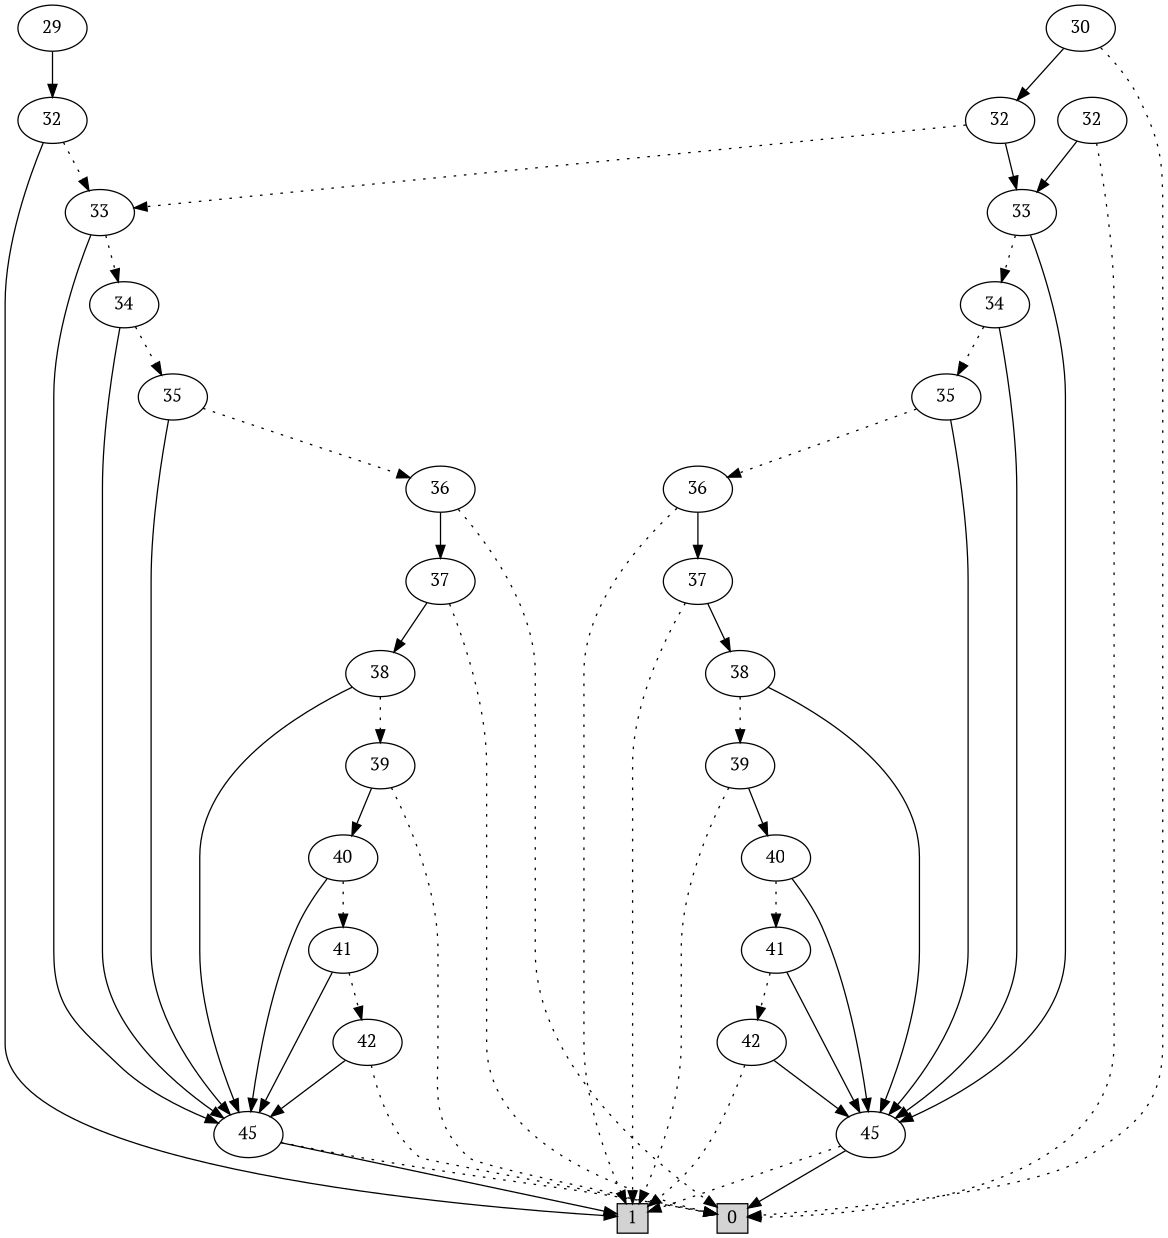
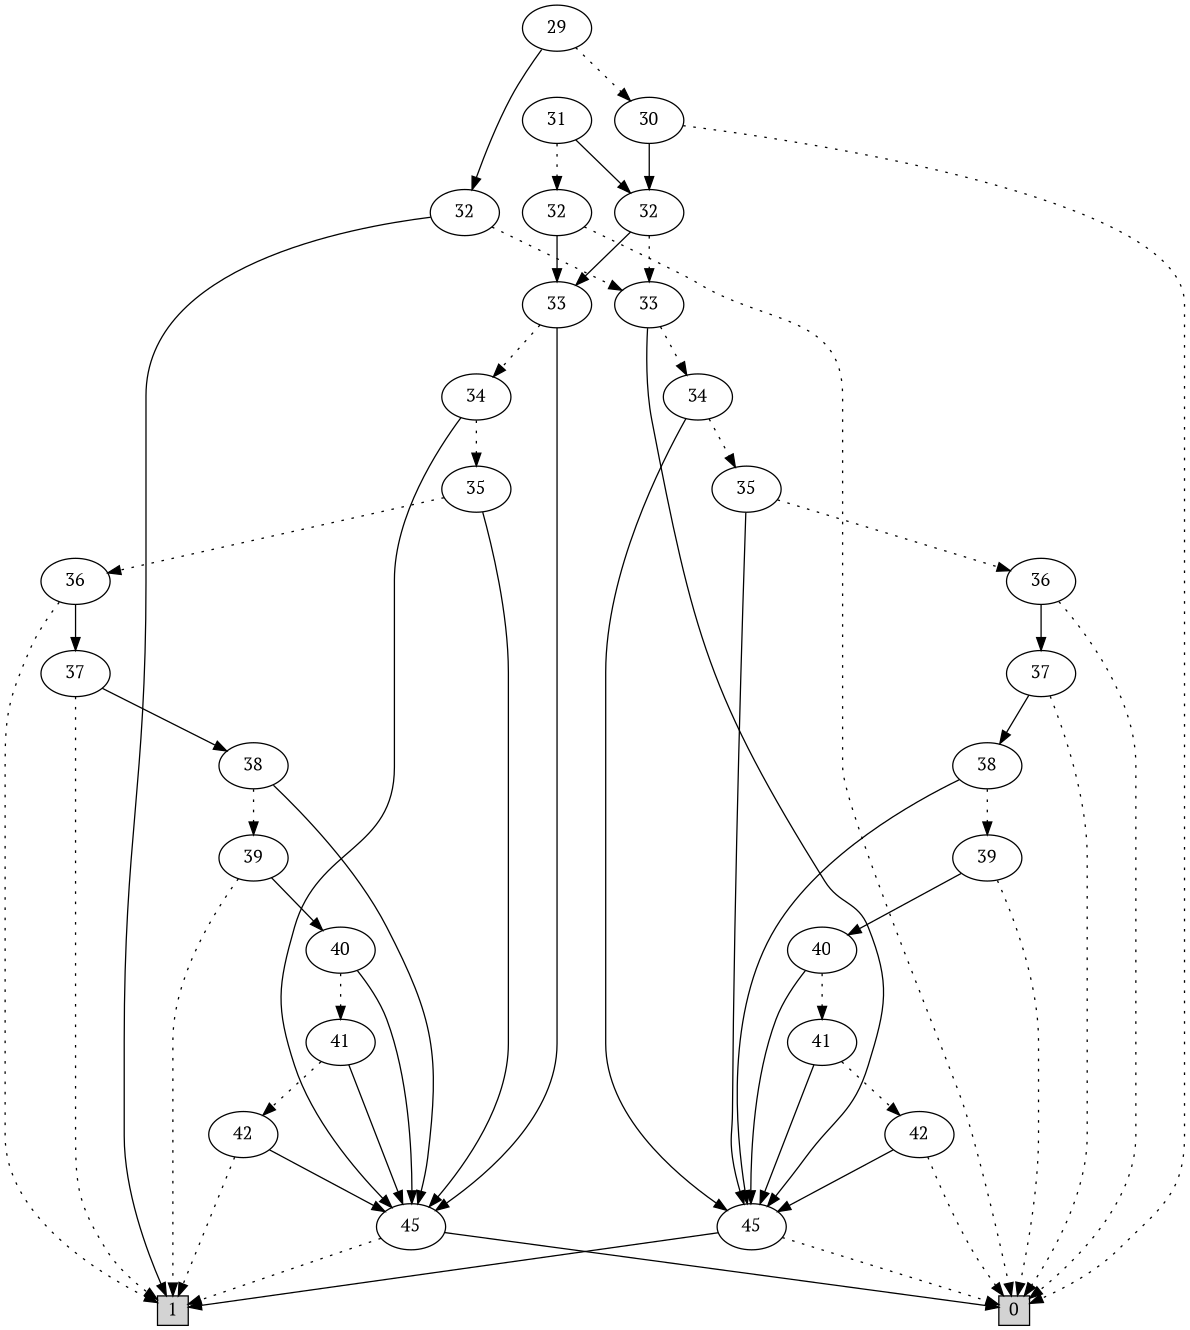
  digraph {
    fontname="PT Serif"
    node [fontname="PT Serif"]
    edge [fontname="PT Serif" style=dotted]
    n1 [height=0.3 label=0 shape=box style=filled width=0.3]
    n2 [height=0.3 label=1 shape=box style=filled width=0.3]
    n3 [label=29]
    n4 [label=30]
    n5 [label=32]
    n6 [label=32]
    n7 [label=33]
+   n8 [label=31]
    n9 [label=32]
    n10 [label=33]
    n11 [label=34]
    n12 [label=45]
    n13 [label=34]
    n14 [label=45]
    n15 [label=35]
    n16 [label=36]
    n17 [label=37]
    n18 [label=38]
    n19 [label=39]
    n20 [label=40]
    n21 [label=41]
    n22 [label=42]
    n23 [label=35]
    n24 [label=36]
    n25 [label=37]
    n26 [label=38]
    n27 [label=39]
    n28 [label=40]
    n29 [label=41]
    n30 [label=42]
+   n3 -> n4
    n3 -> n5 [style=filled]
    n4 -> n1
    n4 -> n6 [style=filled]
    n5 -> n2 [style=filled]
    n5 -> n7
    n6 -> n7
    n6 -> n10 [style=filled]
    n7 -> n11
    n7 -> n12 [style=filled]
+   n8 -> n6 [style=filled]
+   n8 -> n9
    n9 -> n1
    n9 -> n10 [style=filled]
    n10 -> n13
    n10 -> n14 [style=filled]
    n11 -> n12 [style=filled]
    n11 -> n23
    n12 -> n1
    n12 -> n2 [style=filled]
    n13 -> n14 [style=filled]
    n13 -> n15
    n14 -> n1 [style=filled]
    n14 -> n2
    n15 -> n14 [style=filled]
    n15 -> n16
    n16 -> n2
    n16 -> n17 [style=filled]
    n17 -> n2
    n17 -> n18 [style=filled]
    n18 -> n14 [style=filled]
    n18 -> n19
    n19 -> n2
    n19 -> n20 [style=filled]
    n20 -> n14 [style=filled]
    n20 -> n21
    n21 -> n14 [style=filled]
    n21 -> n22
    n22 -> n2
    n22 -> n14 [style=filled]
    n23 -> n12 [style=filled]
    n23 -> n24
    n24 -> n1
    n24 -> n25 [style=filled]
    n25 -> n1
    n25 -> n26 [style=filled]
    n26 -> n12 [style=filled]
    n26 -> n27
    n27 -> n1
    n27 -> n28 [style=filled]
    n28 -> n12 [style=filled]
    n28 -> n29
    n29 -> n12 [style=filled]
    n29 -> n30
    n30 -> n1
    n30 -> n12 [style=filled]
  }
